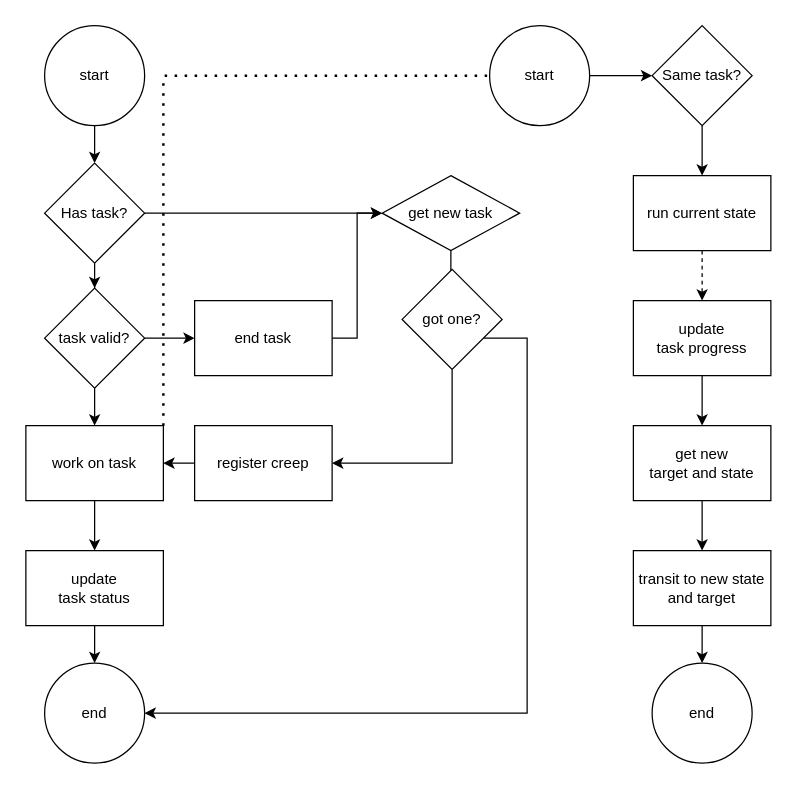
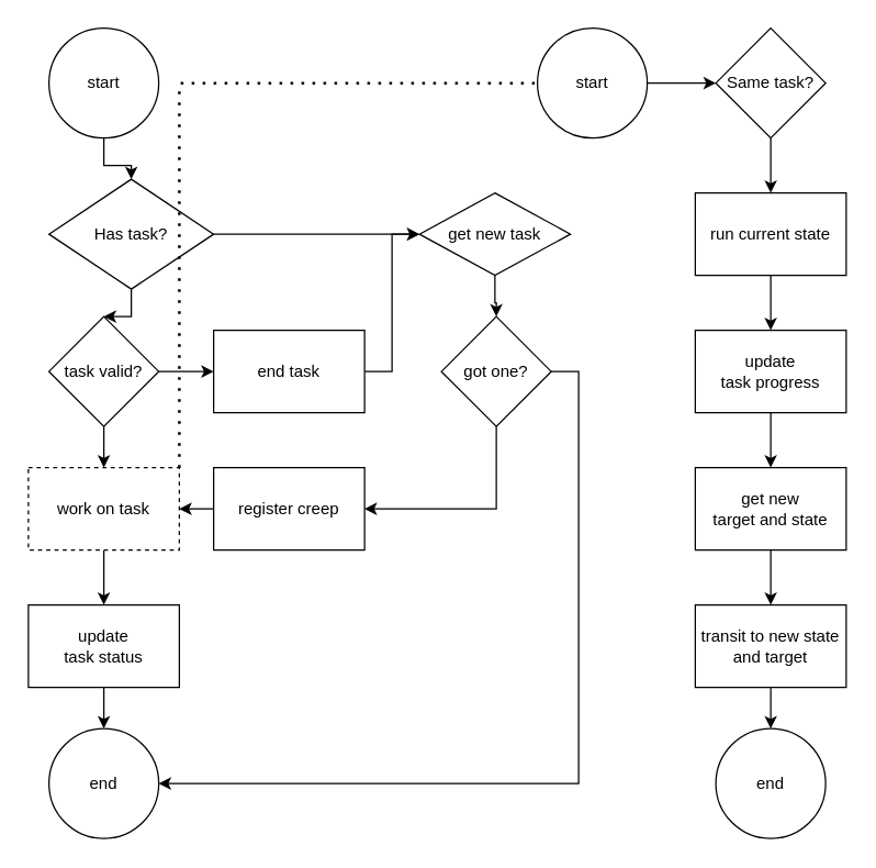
  <mxCell id="0" />
  <mxCell id="1" parent="0" />
  <mxCell id="2" value="" style="edgeStyle=orthogonalEdgeStyle;rounded=0;orthogonalLoop=1;jettySize=auto;html=1;" edge="1" parent="1" source="3" target="6"><mxGeometry relative="1" as="geometry" /></mxCell>
  <mxCell id="3" value="start" style="ellipse;whiteSpace=wrap;html=1;aspect=fixed;" vertex="1" parent="1"><mxGeometry x="35" y="20" width="80" height="80" as="geometry" /></mxCell>
  <mxCell id="4" value="" style="edgeStyle=orthogonalEdgeStyle;rounded=0;orthogonalLoop=1;jettySize=auto;html=1;" edge="1" parent="1" source="6" target="13"><mxGeometry relative="1" as="geometry" /></mxCell>
  <mxCell id="5" style="edgeStyle=orthogonalEdgeStyle;rounded=0;orthogonalLoop=1;jettySize=auto;html=1;" edge="1" parent="1" source="6" target="18"><mxGeometry relative="1" as="geometry" /></mxCell>
- <mxCell id="6" value="Has task?" style="rhombus;whiteSpace=wrap;html=1;" vertex="1" parent="1"><mxGeometry x="35" y="130" width="80" height="80" as="geometry" /></mxCell>
+ <mxCell id="6" value="Has task?" style="rhombus;whiteSpace=wrap;html=1;" vertex="1" parent="1"><mxGeometry x="35" y="130" width="120" height="80" as="geometry" /></mxCell>
  <mxCell id="7" value="" style="edgeStyle=orthogonalEdgeStyle;rounded=0;orthogonalLoop=1;jettySize=auto;html=1;" edge="1" parent="1" source="8" target="10"><mxGeometry relative="1" as="geometry" /></mxCell>
- <mxCell id="8" value="work on task" style="rounded=0;whiteSpace=wrap;html=1;" vertex="1" parent="1"><mxGeometry x="20" y="340" width="110" height="60" as="geometry" /></mxCell>
+ <mxCell id="8" value="work on task" style="rounded=0;whiteSpace=wrap;html=1;dashed=1;" vertex="1" parent="1"><mxGeometry x="20" y="340" width="110" height="60" as="geometry" /></mxCell>
  <mxCell id="9" value="" style="edgeStyle=orthogonalEdgeStyle;rounded=0;orthogonalLoop=1;jettySize=auto;html=1;" edge="1" parent="1" source="10" target="16"><mxGeometry relative="1" as="geometry" /></mxCell>
  <mxCell id="10" value="update &lt;br&gt;task status" style="rounded=0;whiteSpace=wrap;html=1;" vertex="1" parent="1"><mxGeometry x="20" y="440" width="110" height="60" as="geometry" /></mxCell>
  <mxCell id="11" value="" style="edgeStyle=orthogonalEdgeStyle;rounded=0;orthogonalLoop=1;jettySize=auto;html=1;" edge="1" parent="1" source="13" target="8"><mxGeometry relative="1" as="geometry" /></mxCell>
  <mxCell id="12" value="" style="edgeStyle=orthogonalEdgeStyle;rounded=0;orthogonalLoop=1;jettySize=auto;html=1;" edge="1" parent="1" source="13" target="15"><mxGeometry relative="1" as="geometry" /></mxCell>
  <mxCell id="13" value="task valid?" style="rhombus;whiteSpace=wrap;html=1;" vertex="1" parent="1"><mxGeometry x="35" y="230" width="80" height="80" as="geometry" /></mxCell>
  <mxCell id="14" style="edgeStyle=orthogonalEdgeStyle;rounded=0;orthogonalLoop=1;jettySize=auto;html=1;entryX=0;entryY=0.5;entryDx=0;entryDy=0;" edge="1" parent="1" source="15" target="18"><mxGeometry relative="1" as="geometry" /></mxCell>
  <mxCell id="15" value="end task" style="rounded=0;whiteSpace=wrap;html=1;" vertex="1" parent="1"><mxGeometry x="155" y="240" width="110" height="60" as="geometry" /></mxCell>
  <mxCell id="16" value="end" style="ellipse;whiteSpace=wrap;html=1;aspect=fixed;" vertex="1" parent="1"><mxGeometry x="35" y="530" width="80" height="80" as="geometry" /></mxCell>
  <mxCell id="17" value="" style="edgeStyle=orthogonalEdgeStyle;rounded=0;orthogonalLoop=1;jettySize=auto;html=1;" edge="1" parent="1" source="18" target="23"><mxGeometry relative="1" as="geometry" /></mxCell>
  <mxCell id="18" value="get new task" style="rhombus;whiteSpace=wrap;html=1;" vertex="1" parent="1"><mxGeometry x="305" y="140" width="110" height="60" as="geometry" /></mxCell>
  <mxCell id="19" value="" style="edgeStyle=orthogonalEdgeStyle;rounded=0;orthogonalLoop=1;jettySize=auto;html=1;" edge="1" parent="1" source="20" target="8"><mxGeometry relative="1" as="geometry" /></mxCell>
  <mxCell id="20" value="register creep" style="rounded=0;whiteSpace=wrap;html=1;" vertex="1" parent="1"><mxGeometry x="155" y="340" width="110" height="60" as="geometry" /></mxCell>
  <mxCell id="21" style="edgeStyle=orthogonalEdgeStyle;rounded=0;orthogonalLoop=1;jettySize=auto;html=1;entryX=1;entryY=0.5;entryDx=0;entryDy=0;" edge="1" parent="1" source="23" target="20"><mxGeometry relative="1" as="geometry"><Array as="points"><mxPoint x="361" y="370" /></Array></mxGeometry></mxCell>
  <mxCell id="22" style="edgeStyle=orthogonalEdgeStyle;rounded=0;orthogonalLoop=1;jettySize=auto;html=1;entryX=1;entryY=0.5;entryDx=0;entryDy=0;" edge="1" parent="1" source="23" target="16"><mxGeometry relative="1" as="geometry"><Array as="points"><mxPoint x="421" y="270" /><mxPoint x="421" y="570" /></Array></mxGeometry></mxCell>
- <mxCell id="23" value="got one?" style="rhombus;whiteSpace=wrap;html=1;" vertex="1" parent="1"><mxGeometry x="321" y="215" width="80" height="80" as="geometry" /></mxCell>
+ <mxCell id="23" value="got one?" style="rhombus;whiteSpace=wrap;html=1;" vertex="1" parent="1"><mxGeometry x="321" y="230" width="80" height="80" as="geometry" /></mxCell>
  <mxCell id="24" value="" style="edgeStyle=orthogonalEdgeStyle;rounded=0;orthogonalLoop=1;jettySize=auto;html=1;" edge="1" parent="1" source="25" target="27"><mxGeometry relative="1" as="geometry" /></mxCell>
  <mxCell id="25" value="start" style="ellipse;whiteSpace=wrap;html=1;aspect=fixed;" vertex="1" parent="1"><mxGeometry x="391" y="20" width="80" height="80" as="geometry" /></mxCell>
  <mxCell id="26" value="" style="edgeStyle=orthogonalEdgeStyle;rounded=0;orthogonalLoop=1;jettySize=auto;html=1;" edge="1" parent="1" source="27" target="31"><mxGeometry relative="1" as="geometry" /></mxCell>
  <mxCell id="27" value="Same task?" style="rhombus;whiteSpace=wrap;html=1;" vertex="1" parent="1"><mxGeometry x="521" y="20" width="80" height="80" as="geometry" /></mxCell>
  <mxCell id="28" value="" style="endArrow=none;dashed=1;html=1;dashPattern=1 3;strokeWidth=2;exitX=1;exitY=0;exitDx=0;exitDy=0;" edge="1" parent="1" source="8"><mxGeometry width="50" height="50" relative="1" as="geometry"><mxPoint x="115" y="340" as="sourcePoint" /><mxPoint x="130" y="60" as="targetPoint" /></mxGeometry></mxCell>
  <mxCell id="29" value="" style="endArrow=none;dashed=1;html=1;dashPattern=1 3;strokeWidth=2;entryX=0;entryY=0.5;entryDx=0;entryDy=0;" edge="1" parent="1" target="25"><mxGeometry width="50" height="50" relative="1" as="geometry"><mxPoint x="131" y="60" as="sourcePoint" /><mxPoint x="311" y="50" as="targetPoint" /></mxGeometry></mxCell>
- <mxCell id="30" value="" style="edgeStyle=orthogonalEdgeStyle;rounded=0;orthogonalLoop=1;jettySize=auto;html=1;dashed=1;" edge="1" parent="1" source="31" target="33"><mxGeometry relative="1" as="geometry" /></mxCell>
+ <mxCell id="30" value="" style="edgeStyle=orthogonalEdgeStyle;rounded=0;orthogonalLoop=1;jettySize=auto;html=1;" edge="1" parent="1" source="31" target="33"><mxGeometry relative="1" as="geometry" /></mxCell>
  <mxCell id="31" value="run current state" style="rounded=0;whiteSpace=wrap;html=1;" vertex="1" parent="1"><mxGeometry x="506" y="140" width="110" height="60" as="geometry" /></mxCell>
  <mxCell id="32" value="" style="edgeStyle=orthogonalEdgeStyle;rounded=0;orthogonalLoop=1;jettySize=auto;html=1;" edge="1" parent="1" source="33" target="35"><mxGeometry relative="1" as="geometry" /></mxCell>
  <mxCell id="33" value="update &lt;br&gt;task progress" style="rounded=0;whiteSpace=wrap;html=1;" vertex="1" parent="1"><mxGeometry x="506" y="240" width="110" height="60" as="geometry" /></mxCell>
  <mxCell id="34" value="" style="edgeStyle=orthogonalEdgeStyle;rounded=0;orthogonalLoop=1;jettySize=auto;html=1;" edge="1" parent="1" source="35" target="37"><mxGeometry relative="1" as="geometry" /></mxCell>
  <mxCell id="35" value="get new &lt;br&gt;target and state" style="rounded=0;whiteSpace=wrap;html=1;" vertex="1" parent="1"><mxGeometry x="506" y="340" width="110" height="60" as="geometry" /></mxCell>
  <mxCell id="36" value="" style="edgeStyle=orthogonalEdgeStyle;rounded=0;orthogonalLoop=1;jettySize=auto;html=1;" edge="1" parent="1" source="37" target="38"><mxGeometry relative="1" as="geometry" /></mxCell>
  <mxCell id="37" value="transit to new state and target" style="rounded=0;whiteSpace=wrap;html=1;" vertex="1" parent="1"><mxGeometry x="506" y="440" width="110" height="60" as="geometry" /></mxCell>
  <mxCell id="38" value="end" style="ellipse;whiteSpace=wrap;html=1;aspect=fixed;" vertex="1" parent="1"><mxGeometry x="521" y="530" width="80" height="80" as="geometry" /></mxCell>
